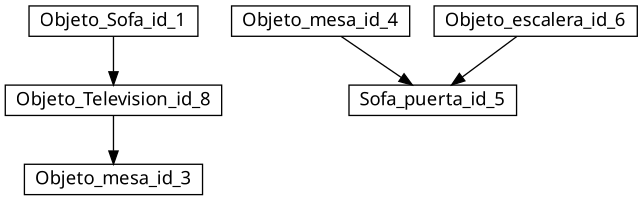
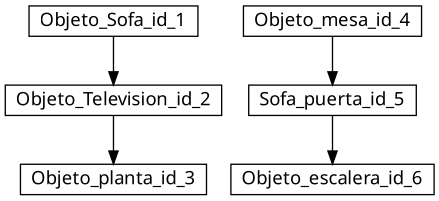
  digraph {
    fontname="Noto Sans"
    rankdir=TB
    node [fontname="Noto Sans" shape=record]
    edge [fontname="Noto Sans"]
    Objeto_Sofa_id_1 [height=.1 width=.1]
-   Objeto_Television_id_2 [height=.1 width=.1 label=Objeto_Television_id_8]
-   Objeto_planta_id_3 [height=.1 width=.1 label=Objeto_mesa_id_3]
+   Objeto_Television_id_2 [height=.1 width=.1]
+   Objeto_planta_id_3 [height=.1 width=.1]
    Objeto_mesa_id_4 [height=.1 width=.1]
    n5 [height=.1 label=Sofa_puerta_id_5 width=.1]
    Objeto_escalera_id_6 [height=.1 width=.1]
    Objeto_Sofa_id_1 -> Objeto_Television_id_2
    Objeto_Television_id_2 -> Objeto_planta_id_3
    Objeto_mesa_id_4 -> n5
-   Objeto_escalera_id_6 -> n5
+   n5 -> Objeto_escalera_id_6
  }
